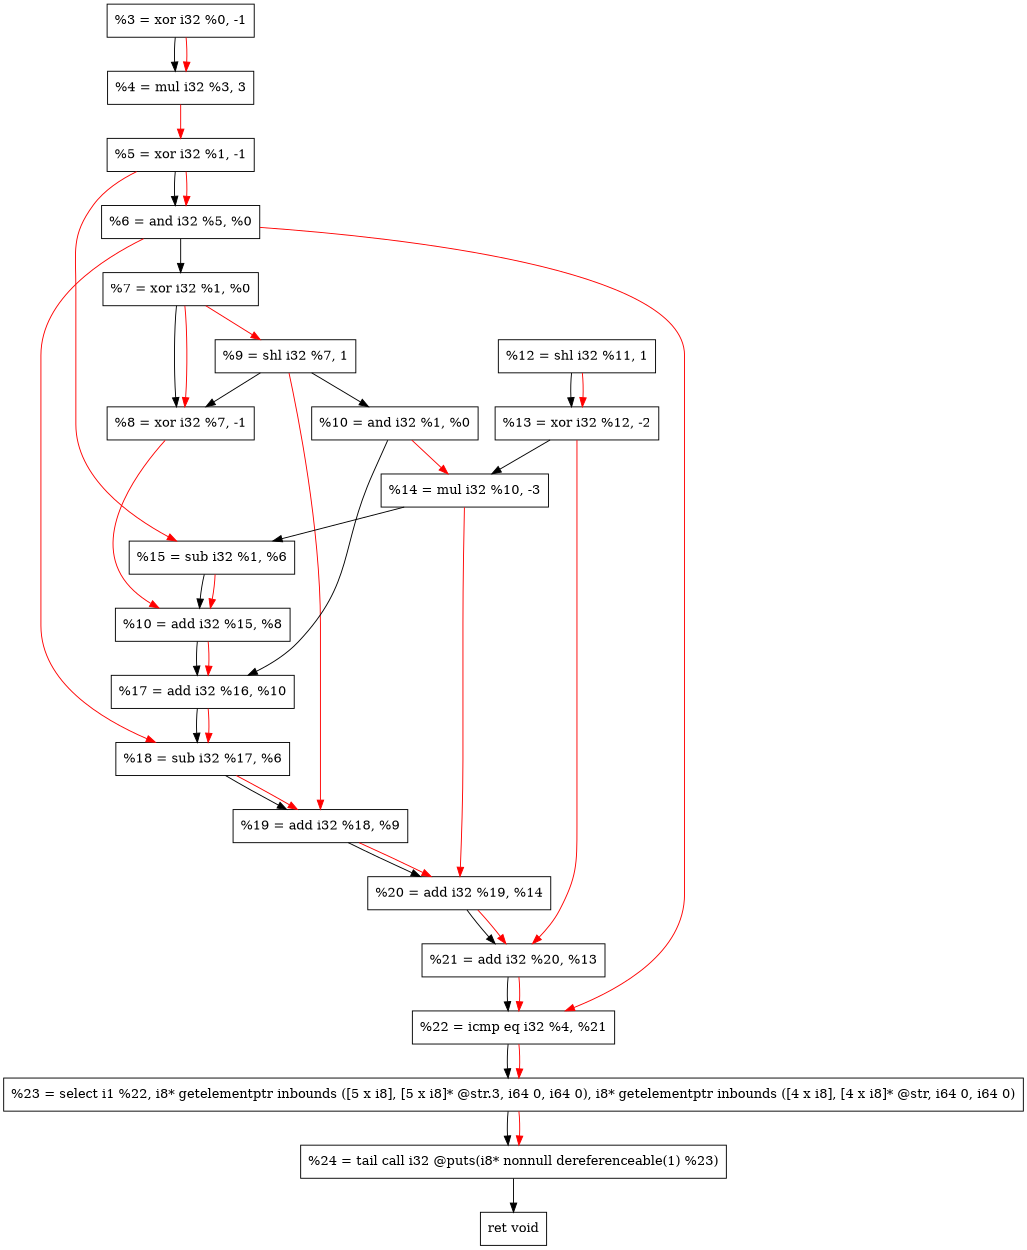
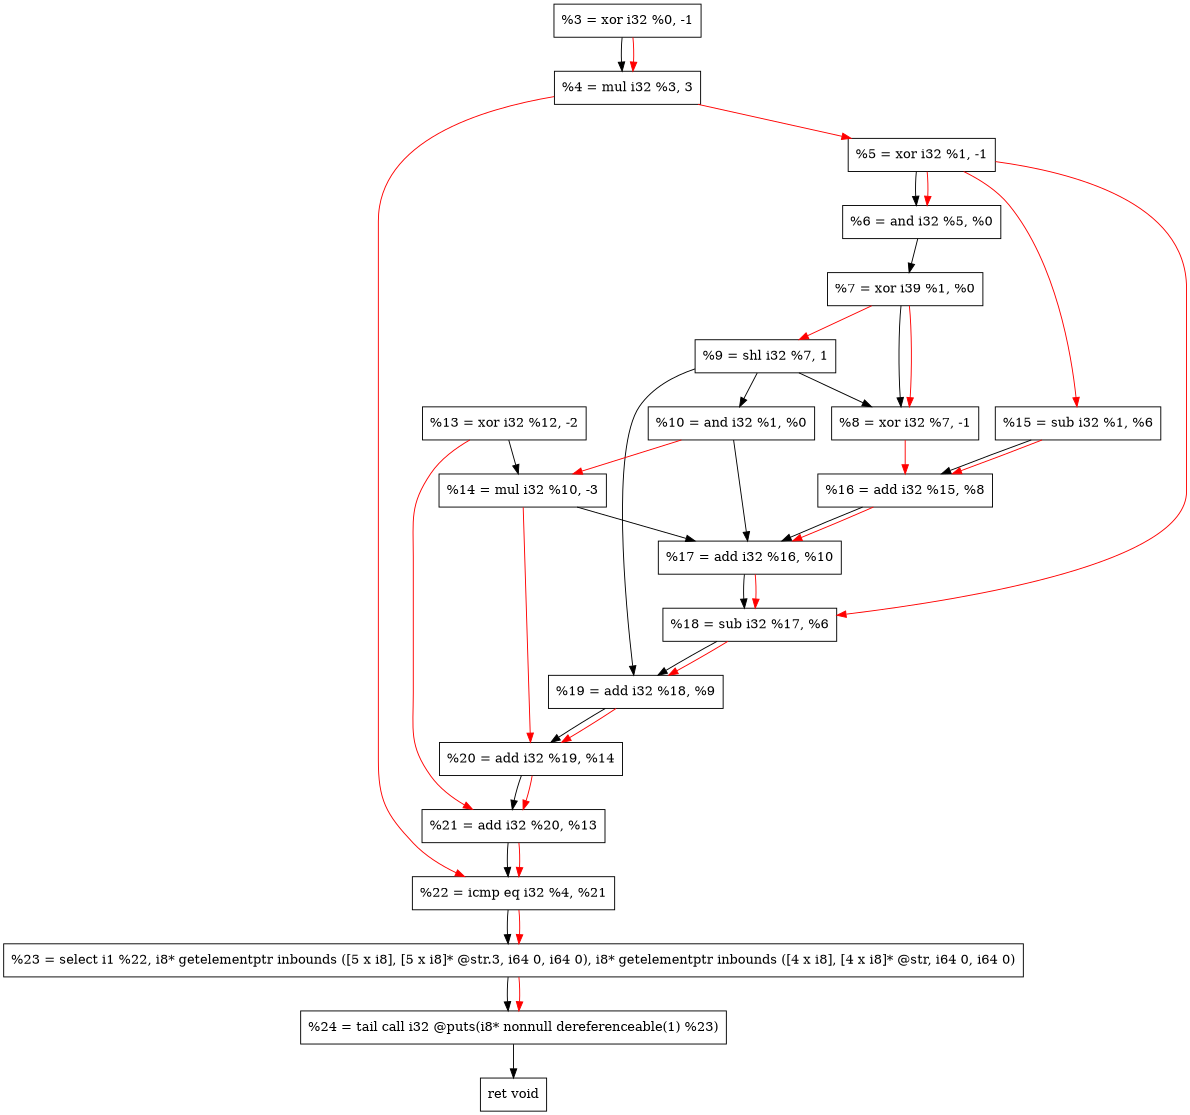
  digraph {
    node [shape=record]
    edge [color=red]
    n1 [label="  %3 = xor i32 %0, -1"]
    n2 [label="  %4 = mul i32 %3, 3"]
    n3 [label="  %5 = xor i32 %1, -1"]
    n4 [label="  %22 = icmp eq i32 %4, %21"]
    n5 [label="  %6 = and i32 %5, %0"]
    n6 [label="  %15 = sub i32 %1, %6"]
    n7 [label="  %23 = select i1 %22, i8* getelementptr inbounds ([5 x i8], [5 x i8]* @str.3, i64 0, i64 0), i8* getelementptr inbounds ([4 x i8], [4 x i8]* @str, i64 0, i64 0)"]
-   n8 [label="  %7 = xor i32 %1, %0"]
+   n8 [label="%7 = xor i39 %1, %0"]
    n9 [label="  %18 = sub i32 %17, %6"]
    n10 [label="  %8 = xor i32 %7, -1"]
    n11 [label="  %9 = shl i32 %7, 1"]
-   n12 [label="%10 = add i32 %15, %8"]
+   n12 [label="  %16 = add i32 %15, %8"]
    n13 [label="  %19 = add i32 %18, %9"]
    n14 [label="  %10 = and i32 %1, %0"]
    n15 [label="  %17 = add i32 %16, %10"]
    n16 [label="  %14 = mul i32 %10, -3"]
    n17 [label="  %20 = add i32 %19, %14"]
-   n18 [label="  %12 = shl i32 %11, 1"]
    n19 [label="  %13 = xor i32 %12, -2"]
    n20 [label="  %21 = add i32 %20, %13"]
    n21 [label="  %24 = tail call i32 @puts(i8* nonnull dereferenceable(1) %23)"]
    n22 [label="  ret void"]
    n1 -> n2 [color=""]
    n1 -> n2
    n2 -> n3
-   n5 -> n4
+   n2 -> n4
    n3 -> n5 [color=""]
    n3 -> n5
    n3 -> n6
    n4 -> n7 [color=""]
    n4 -> n7
    n5 -> n8 [color=""]
-   n5 -> n9
+   n3 -> n9
    n6 -> n12 [color=""]
    n6 -> n12
    n7 -> n21 [color=""]
    n7 -> n21
    n8 -> n10 [color=""]
    n8 -> n10
    n8 -> n11
    n9 -> n13 [color=""]
    n9 -> n13
    n10 -> n12
    n11 -> n10 [color=""]
-   n11 -> n13
+   n11 -> n13 [color=black]
    n11 -> n14 [color=""]
    n12 -> n15 [color=""]
    n12 -> n15
    n13 -> n17 [color=""]
    n13 -> n17
    n14 -> n15 [color=black]
    n14 -> n16
    n15 -> n9 [color=""]
    n15 -> n9
-   n16 -> n6 [color=""]
+   n16 -> n15 [color=""]
    n16 -> n17
    n17 -> n20 [color=""]
    n17 -> n20
-   n18 -> n19 [color=""]
-   n18 -> n19
    n19 -> n16 [color=""]
    n19 -> n20
    n20 -> n4 [color=""]
    n20 -> n4
    n21 -> n22 [color=""]
  }
